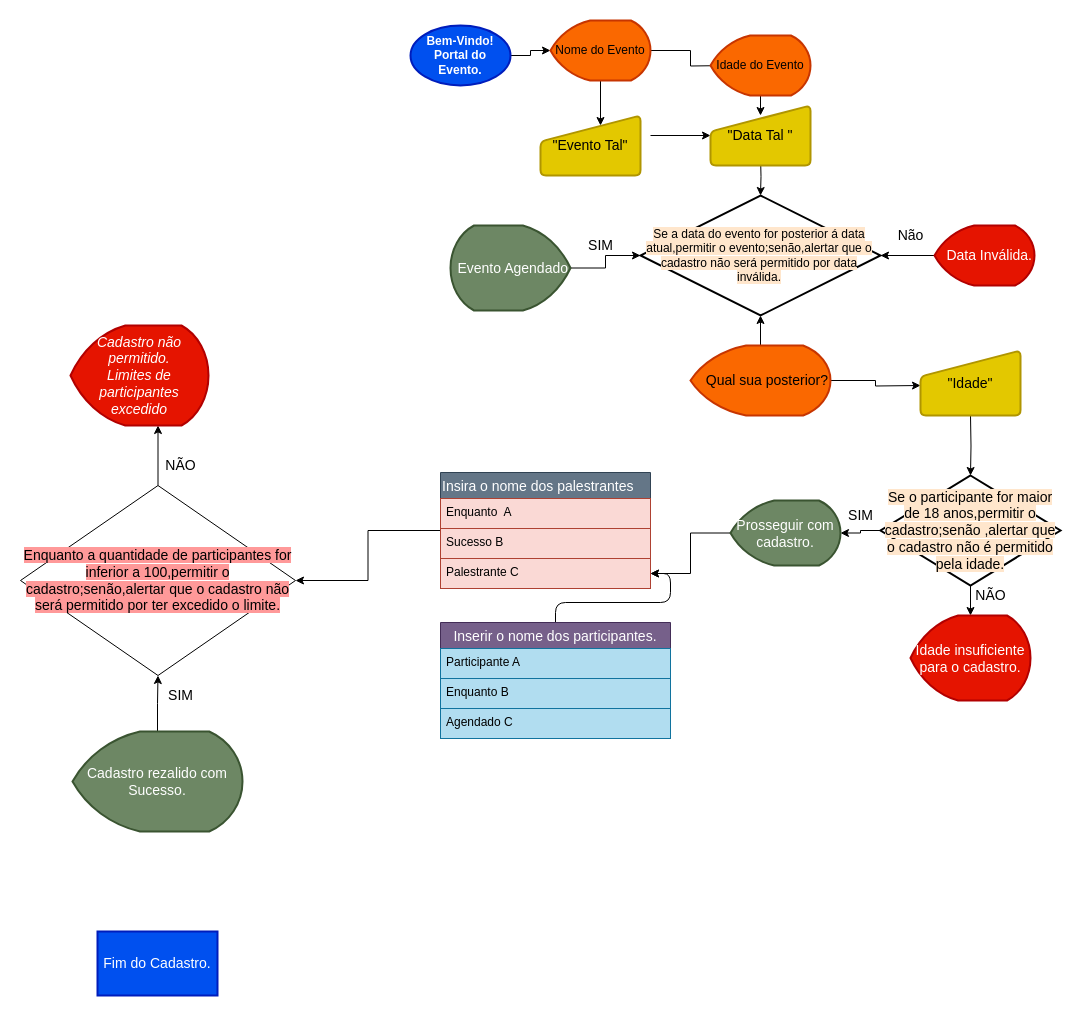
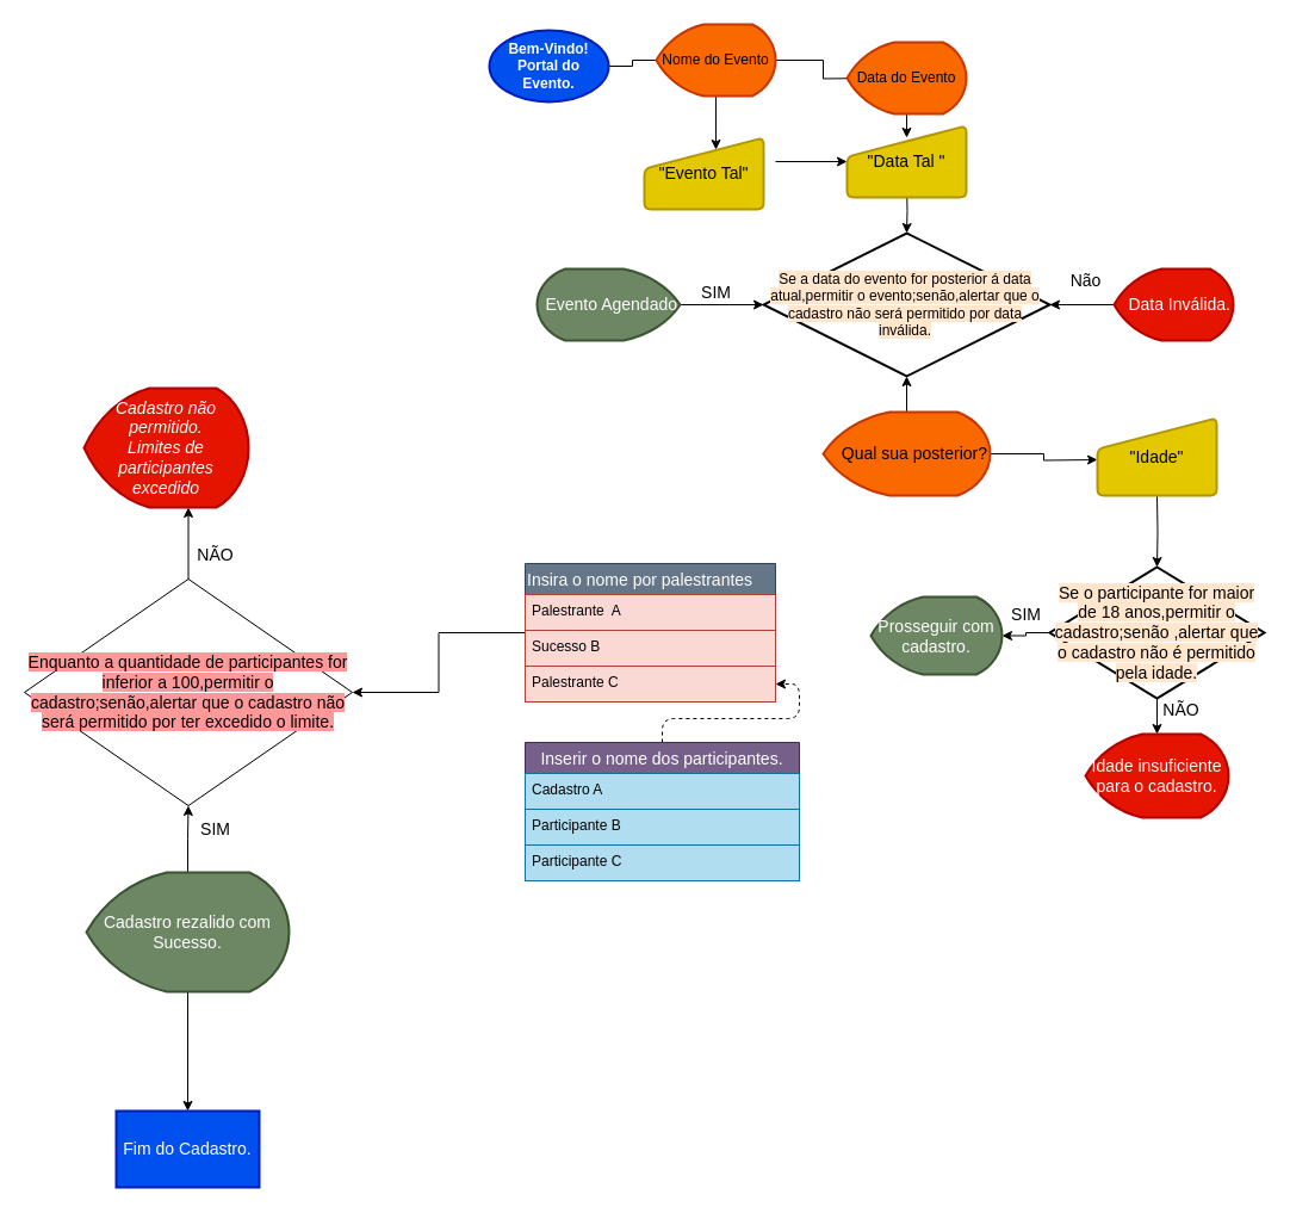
  <mxCell id="0" />
  <mxCell id="1" parent="0" />
- <mxCell id="2" value="" style="edgeStyle=orthogonalEdgeStyle;rounded=0;orthogonalLoop=1;jettySize=auto;html=1;" edge="1" parent="1" source="3" target="6"><mxGeometry relative="1" as="geometry" /></mxCell>
+ <mxCell id="2" value="" style="edgeStyle=orthogonalEdgeStyle;rounded=0;orthogonalLoop=1;jettySize=auto;html=1;endArrow=none;" edge="1" parent="1" source="3" target="6"><mxGeometry relative="1" as="geometry" /></mxCell>
  <mxCell id="3" value="Bem-Vindo!&lt;br&gt;Portal do Evento." style="strokeWidth=2;html=1;shape=mxgraph.flowchart.start_1;whiteSpace=wrap;fillColor=#0050ef;strokeColor=#001DBC;fontStyle=1;fontColor=#ffffff;" vertex="1" parent="1"><mxGeometry x="410" y="25" width="100" height="60" as="geometry" /></mxCell>
  <mxCell id="4" value="" style="edgeStyle=orthogonalEdgeStyle;rounded=0;orthogonalLoop=1;jettySize=auto;html=1;" edge="1" parent="1" source="6"><mxGeometry relative="1" as="geometry"><mxPoint x="730" y="65" as="targetPoint" /></mxGeometry></mxCell>
  <mxCell id="5" value="" style="edgeStyle=orthogonalEdgeStyle;rounded=0;orthogonalLoop=1;jettySize=auto;html=1;fontSize=14;fontColor=#000000;" edge="1" parent="1" source="6"><mxGeometry relative="1" as="geometry"><mxPoint x="600" y="125" as="targetPoint" /></mxGeometry></mxCell>
  <mxCell id="6" value="&lt;font style=&quot;vertical-align: inherit&quot;&gt;&lt;font style=&quot;vertical-align: inherit&quot;&gt;Nome do Evento&lt;/font&gt;&lt;/font&gt;" style="strokeWidth=2;html=1;shape=mxgraph.flowchart.display;whiteSpace=wrap;fillColor=#fa6800;strokeColor=#C73500;fontColor=#000000;" vertex="1" parent="1"><mxGeometry x="550" y="20" width="100" height="60" as="geometry" /></mxCell>
  <mxCell id="7" value="" style="edgeStyle=orthogonalEdgeStyle;rounded=0;orthogonalLoop=1;jettySize=auto;html=1;" edge="1" parent="1" source="8"><mxGeometry relative="1" as="geometry"><mxPoint x="760" y="115" as="targetPoint" /></mxGeometry></mxCell>
- <mxCell id="8" value="&lt;font style=&quot;vertical-align: inherit&quot;&gt;&lt;font style=&quot;vertical-align: inherit&quot;&gt;Idade do Evento&lt;/font&gt;&lt;/font&gt;" style="strokeWidth=2;html=1;shape=mxgraph.flowchart.display;whiteSpace=wrap;fillColor=#fa6800;strokeColor=#C73500;fontColor=#000000;" vertex="1" parent="1"><mxGeometry x="710" y="35" width="100" height="60" as="geometry" /></mxCell>
+ <mxCell id="8" value="&lt;font style=&quot;vertical-align: inherit&quot;&gt;&lt;font style=&quot;vertical-align: inherit&quot;&gt;Data do Evento&lt;/font&gt;&lt;/font&gt;" style="strokeWidth=2;html=1;shape=mxgraph.flowchart.display;whiteSpace=wrap;fillColor=#fa6800;strokeColor=#C73500;fontColor=#000000;" vertex="1" parent="1"><mxGeometry x="710" y="35" width="100" height="60" as="geometry" /></mxCell>
  <mxCell id="9" value="" style="edgeStyle=orthogonalEdgeStyle;rounded=0;orthogonalLoop=1;jettySize=auto;html=1;" edge="1" parent="1"><mxGeometry relative="1" as="geometry"><mxPoint x="650" y="135" as="sourcePoint" /><mxPoint x="710" y="135" as="targetPoint" /></mxGeometry></mxCell>
  <mxCell id="10" value="" style="edgeStyle=orthogonalEdgeStyle;rounded=0;orthogonalLoop=1;jettySize=auto;html=1;fontSize=14;fontColor=#000000;" edge="1" parent="1" target="11"><mxGeometry relative="1" as="geometry"><mxPoint x="760" y="155" as="sourcePoint" /></mxGeometry></mxCell>
  <mxCell id="11" value="&lt;div style=&quot;text-align: center&quot;&gt;&lt;span style=&quot;background-color: rgb(255 , 230 , 204)&quot;&gt;Se a data do evento for posterior á data atual,permitir o evento;senão,alertar que o cadastro não será permitido por data inválida.&lt;/span&gt;&lt;/div&gt;&lt;div&gt;&lt;/div&gt;" style="rhombus;whiteSpace=wrap;html=1;strokeWidth=2;align=right;" vertex="1" parent="1"><mxGeometry x="640" y="195" width="240" height="120" as="geometry" /></mxCell>
  <mxCell id="12" value="" style="edgeStyle=orthogonalEdgeStyle;rounded=0;orthogonalLoop=1;jettySize=auto;html=1;fontSize=14;fontColor=#000000;" edge="1" parent="1" source="13" target="11"><mxGeometry relative="1" as="geometry" /></mxCell>
  <mxCell id="13" value="Data Inválida." style="strokeWidth=2;html=1;shape=mxgraph.flowchart.display;whiteSpace=wrap;fontSize=14;fontColor=#ffffff;align=right;verticalAlign=middle;rotation=0;fillColor=#e51400;strokeColor=#B20000;" vertex="1" parent="1"><mxGeometry x="934" y="225" width="100" height="60" as="geometry" /></mxCell>
  <mxCell id="14" value="Não" style="text;html=1;align=center;verticalAlign=middle;resizable=0;points=[];autosize=1;strokeColor=none;fillColor=none;fontSize=14;fontColor=#000000;" vertex="1" parent="1"><mxGeometry x="890" y="225" width="40" height="20" as="geometry" /></mxCell>
  <mxCell id="15" value="" style="edgeStyle=orthogonalEdgeStyle;rounded=0;orthogonalLoop=1;jettySize=auto;html=1;fontSize=14;fontColor=#000000;" edge="1" parent="1" source="16" target="11"><mxGeometry relative="1" as="geometry" /></mxCell>
- <mxCell id="16" value="Evento Agendado" style="strokeWidth=2;html=1;shape=mxgraph.flowchart.display;whiteSpace=wrap;fontSize=14;align=right;verticalAlign=middle;direction=west;fillColor=#6d8764;strokeColor=#3A5431;fontColor=#ffffff;" vertex="1" parent="1"><mxGeometry x="450" y="225" width="120" height="85" as="geometry" /></mxCell>
+ <mxCell id="16" value="Evento Agendado" style="strokeWidth=2;html=1;shape=mxgraph.flowchart.display;whiteSpace=wrap;fontSize=14;align=right;verticalAlign=middle;direction=west;fillColor=#6d8764;strokeColor=#3A5431;fontColor=#ffffff;" vertex="1" parent="1"><mxGeometry x="450" y="225" width="120" height="60" as="geometry" /></mxCell>
  <mxCell id="17" value="SIM" style="text;html=1;align=center;verticalAlign=middle;resizable=0;points=[];autosize=1;strokeColor=none;fillColor=none;fontSize=14;fontColor=#000000;" vertex="1" parent="1"><mxGeometry x="580" y="235" width="40" height="20" as="geometry" /></mxCell>
  <mxCell id="18" value="" style="edgeStyle=orthogonalEdgeStyle;rounded=0;orthogonalLoop=1;jettySize=auto;html=1;fontSize=14;fontColor=#000000;" edge="1" parent="1" source="20" target="11"><mxGeometry relative="1" as="geometry" /></mxCell>
  <mxCell id="19" value="" style="edgeStyle=orthogonalEdgeStyle;rounded=0;orthogonalLoop=1;jettySize=auto;html=1;fontSize=14;fontColor=#000000;" edge="1" parent="1" source="20"><mxGeometry relative="1" as="geometry"><mxPoint x="920" y="385" as="targetPoint" /></mxGeometry></mxCell>
  <mxCell id="20" value="Qual sua posterior?" style="strokeWidth=2;html=1;shape=mxgraph.flowchart.display;whiteSpace=wrap;fontSize=14;align=right;verticalAlign=middle;fillColor=#fa6800;strokeColor=#C73500;fontColor=#000000;" vertex="1" parent="1"><mxGeometry x="690" y="345" width="140" height="70" as="geometry" /></mxCell>
  <mxCell id="21" value="" style="edgeStyle=orthogonalEdgeStyle;rounded=0;orthogonalLoop=1;jettySize=auto;html=1;fontSize=14;fontColor=#000000;" edge="1" parent="1" target="24"><mxGeometry relative="1" as="geometry"><mxPoint x="970" y="415" as="sourcePoint" /></mxGeometry></mxCell>
  <mxCell id="22" value="" style="edgeStyle=orthogonalEdgeStyle;rounded=0;orthogonalLoop=1;jettySize=auto;html=1;fontSize=14;fontColor=#000000;" edge="1" parent="1" source="24" target="25"><mxGeometry relative="1" as="geometry" /></mxCell>
  <mxCell id="23" value="" style="edgeStyle=orthogonalEdgeStyle;rounded=0;orthogonalLoop=1;jettySize=auto;html=1;fontSize=14;fontColor=#000000;" edge="1" parent="1" source="24" target="28"><mxGeometry relative="1" as="geometry" /></mxCell>
  <mxCell id="24" value="&lt;div&gt;&lt;span style=&quot;background-color: rgb(255 , 230 , 204)&quot;&gt;Se o participante for maior de 18 anos,permitir o cadastro;senão ,alertar que o cadastro não é permitido pela idade.&lt;/span&gt;&lt;/div&gt;" style="rhombus;whiteSpace=wrap;html=1;fontSize=14;strokeWidth=2;align=center;" vertex="1" parent="1"><mxGeometry x="880" y="475" width="180" height="110" as="geometry" /></mxCell>
- <mxCell id="25" value="Idade insuficiente para o cadastro." style="strokeWidth=2;html=1;shape=mxgraph.flowchart.display;whiteSpace=wrap;fontSize=14;fontColor=#ffffff;align=center;verticalAlign=middle;direction=east;fillColor=#e51400;strokeColor=#B20000;" vertex="1" parent="1"><mxGeometry x="910" y="615" width="120" height="85" as="geometry" /></mxCell>
+ <mxCell id="25" value="Idade insuficiente para o cadastro." style="strokeWidth=2;html=1;shape=mxgraph.flowchart.display;whiteSpace=wrap;fontSize=14;fontColor=#ffffff;align=center;verticalAlign=middle;direction=east;fillColor=#e51400;strokeColor=#B20000;" vertex="1" parent="1"><mxGeometry x="910" y="615" width="120" height="70" as="geometry" /></mxCell>
  <mxCell id="26" value="NÃO" style="text;html=1;align=center;verticalAlign=middle;resizable=0;points=[];autosize=1;strokeColor=none;fillColor=none;fontSize=14;fontColor=#000000;" vertex="1" parent="1"><mxGeometry x="965" y="585" width="50" height="20" as="geometry" /></mxCell>
- <mxCell id="27" value="" style="edgeStyle=orthogonalEdgeStyle;rounded=0;orthogonalLoop=1;jettySize=auto;html=1;fontSize=14;fontColor=#000000;" edge="1" parent="1" source="28" target="37"><mxGeometry relative="1" as="geometry" /></mxCell>
  <mxCell id="28" value="Prosseguir com cadastro." style="strokeWidth=2;html=1;shape=mxgraph.flowchart.display;whiteSpace=wrap;fontSize=14;fontColor=#ffffff;align=center;verticalAlign=middle;fillColor=#6d8764;strokeColor=#3A5431;" vertex="1" parent="1"><mxGeometry x="730" y="500" width="110" height="65" as="geometry" /></mxCell>
  <mxCell id="29" value="&quot;Evento Tal&quot;" style="html=1;strokeWidth=2;shape=manualInput;whiteSpace=wrap;rounded=1;size=26;arcSize=11;fontSize=14;fontColor=#000000;align=center;verticalAlign=middle;fillColor=#e3c800;strokeColor=#B09500;" vertex="1" parent="1"><mxGeometry x="540" y="115" width="100" height="60" as="geometry" /></mxCell>
  <mxCell id="30" value="&quot;Data Tal &quot;" style="html=1;strokeWidth=2;shape=manualInput;whiteSpace=wrap;rounded=1;size=26;arcSize=11;fontSize=14;fontColor=#000000;align=center;verticalAlign=middle;fillColor=#e3c800;strokeColor=#B09500;" vertex="1" parent="1"><mxGeometry x="710" y="105" width="100" height="60" as="geometry" /></mxCell>
  <mxCell id="31" value="&quot;Idade&quot;" style="html=1;strokeWidth=2;shape=manualInput;whiteSpace=wrap;rounded=1;size=26;arcSize=11;fontSize=14;fontColor=#000000;align=center;verticalAlign=middle;fillColor=#e3c800;strokeColor=#B09500;" vertex="1" parent="1"><mxGeometry x="920" y="350" width="100" height="65" as="geometry" /></mxCell>
  <mxCell id="32" value="SIM" style="text;html=1;align=center;verticalAlign=middle;resizable=0;points=[];autosize=1;strokeColor=none;fillColor=none;fontSize=14;fontColor=#000000;" vertex="1" parent="1"><mxGeometry x="840" y="505" width="40" height="20" as="geometry" /></mxCell>
  <mxCell id="33" value="" style="edgeStyle=orthogonalEdgeStyle;rounded=0;orthogonalLoop=1;jettySize=auto;html=1;fontSize=14;fontColor=#000000;" edge="1" parent="1" source="34" target="44"><mxGeometry relative="1" as="geometry" /></mxCell>
- <mxCell id="34" value="Insira o nome dos palestrantes " style="swimlane;fontStyle=0;childLayout=stackLayout;horizontal=1;startSize=26;horizontalStack=0;resizeParent=1;resizeParentMax=0;resizeLast=0;collapsible=1;marginBottom=0;align=left;fontSize=14;fontColor=#ffffff;fillColor=#647687;strokeColor=#314354;" vertex="1" parent="1"><mxGeometry x="440" y="472" width="210" height="116" as="geometry" /></mxCell>
- <mxCell id="35" value="Enquanto  A" style="text;strokeColor=#ae4132;fillColor=#fad9d5;spacingLeft=4;spacingRight=4;overflow=hidden;rotatable=0;points=[[0,0.5],[1,0.5]];portConstraint=eastwest;fontSize=12;" vertex="1" parent="34"><mxGeometry y="26" width="210" height="30" as="geometry" /></mxCell>
+ <mxCell id="34" value="Insira o nome por palestrantes " style="swimlane;fontStyle=0;childLayout=stackLayout;horizontal=1;startSize=26;horizontalStack=0;resizeParent=1;resizeParentMax=0;resizeLast=0;collapsible=1;marginBottom=0;align=left;fontSize=14;fontColor=#ffffff;fillColor=#647687;strokeColor=#314354;" vertex="1" parent="1"><mxGeometry x="440" y="472" width="210" height="116" as="geometry" /></mxCell>
+ <mxCell id="35" value="Palestrante  A" style="text;strokeColor=#ae4132;fillColor=#fad9d5;spacingLeft=4;spacingRight=4;overflow=hidden;rotatable=0;points=[[0,0.5],[1,0.5]];portConstraint=eastwest;fontSize=12;" vertex="1" parent="34"><mxGeometry y="26" width="210" height="30" as="geometry" /></mxCell>
  <mxCell id="36" value="Sucesso B" style="text;strokeColor=#ae4132;fillColor=#fad9d5;spacingLeft=4;spacingRight=4;overflow=hidden;rotatable=0;points=[[0,0.5],[1,0.5]];portConstraint=eastwest;fontSize=12;" vertex="1" parent="34"><mxGeometry y="56" width="210" height="30" as="geometry" /></mxCell>
  <mxCell id="37" value="Palestrante C" style="text;strokeColor=#ae4132;fillColor=#fad9d5;spacingLeft=4;spacingRight=4;overflow=hidden;rotatable=0;points=[[0,0.5],[1,0.5]];portConstraint=eastwest;fontSize=12;" vertex="1" parent="34"><mxGeometry y="86" width="210" height="30" as="geometry" /></mxCell>
- <mxCell id="38" value="" style="edgeStyle=orthogonalEdgeStyle;rounded=1;orthogonalLoop=1;jettySize=auto;html=1;fontSize=14;fontColor=#000000;" edge="1" parent="1" source="39" target="37"><mxGeometry relative="1" as="geometry" /></mxCell>
+ <mxCell id="38" value="" style="edgeStyle=orthogonalEdgeStyle;rounded=1;orthogonalLoop=1;jettySize=auto;html=1;fontSize=14;fontColor=#000000;dashed=1;" edge="1" parent="1" source="39" target="37"><mxGeometry relative="1" as="geometry" /></mxCell>
  <mxCell id="39" value="Inserir o nome dos participantes." style="swimlane;fontStyle=0;childLayout=stackLayout;horizontal=1;startSize=26;horizontalStack=0;resizeParent=1;resizeParentMax=0;resizeLast=0;collapsible=1;marginBottom=0;align=center;fontSize=14;fontColor=#ffffff;fillColor=#76608a;strokeColor=#432D57;" vertex="1" parent="1"><mxGeometry x="440" y="622" width="230" height="116" as="geometry" /></mxCell>
- <mxCell id="40" value="Participante A" style="text;strokeColor=#10739e;fillColor=#b1ddf0;spacingLeft=4;spacingRight=4;overflow=hidden;rotatable=0;points=[[0,0.5],[1,0.5]];portConstraint=eastwest;fontSize=12;" vertex="1" parent="39"><mxGeometry y="26" width="230" height="30" as="geometry" /></mxCell>
- <mxCell id="41" value="Enquanto B" style="text;strokeColor=#10739e;fillColor=#b1ddf0;spacingLeft=4;spacingRight=4;overflow=hidden;rotatable=0;points=[[0,0.5],[1,0.5]];portConstraint=eastwest;fontSize=12;" vertex="1" parent="39"><mxGeometry y="56" width="230" height="30" as="geometry" /></mxCell>
- <mxCell id="42" value="Agendado C" style="text;strokeColor=#10739e;fillColor=#b1ddf0;spacingLeft=4;spacingRight=4;overflow=hidden;rotatable=0;points=[[0,0.5],[1,0.5]];portConstraint=eastwest;fontSize=12;" vertex="1" parent="39"><mxGeometry y="86" width="230" height="30" as="geometry" /></mxCell>
+ <mxCell id="40" value="Cadastro A" style="text;strokeColor=#10739e;fillColor=#b1ddf0;spacingLeft=4;spacingRight=4;overflow=hidden;rotatable=0;points=[[0,0.5],[1,0.5]];portConstraint=eastwest;fontSize=12;" vertex="1" parent="39"><mxGeometry y="26" width="230" height="30" as="geometry" /></mxCell>
+ <mxCell id="41" value="Participante B" style="text;strokeColor=#10739e;fillColor=#b1ddf0;spacingLeft=4;spacingRight=4;overflow=hidden;rotatable=0;points=[[0,0.5],[1,0.5]];portConstraint=eastwest;fontSize=12;" vertex="1" parent="39"><mxGeometry y="56" width="230" height="30" as="geometry" /></mxCell>
+ <mxCell id="42" value="Participante C" style="text;strokeColor=#10739e;fillColor=#b1ddf0;spacingLeft=4;spacingRight=4;overflow=hidden;rotatable=0;points=[[0,0.5],[1,0.5]];portConstraint=eastwest;fontSize=12;" vertex="1" parent="39"><mxGeometry y="86" width="230" height="30" as="geometry" /></mxCell>
  <mxCell id="43" value="" style="edgeStyle=orthogonalEdgeStyle;rounded=0;orthogonalLoop=1;jettySize=auto;html=1;fontSize=14;fontColor=#000000;" edge="1" parent="1" source="44" target="45"><mxGeometry relative="1" as="geometry"><mxPoint x="158" y="395" as="targetPoint" /><Array as="points"><mxPoint x="158" y="415" /><mxPoint x="158" y="415" /></Array></mxGeometry></mxCell>
  <mxCell id="44" value="&lt;div&gt;&lt;span style=&quot;background-color: rgb(255 , 153 , 153)&quot;&gt;Enquanto a quantidade de participantes for inferior a 100,permitir o cadastro;senão,alertar que o cadastro não será permitido por ter excedido o limite.&lt;/span&gt;&lt;/div&gt;" style="rhombus;whiteSpace=wrap;html=1;fontSize=14;fontStyle=0;align=center;startSize=26;" vertex="1" parent="1"><mxGeometry x="20" y="485" width="275" height="190" as="geometry" /></mxCell>
  <mxCell id="45" value="&lt;div&gt;&lt;span&gt;&lt;i&gt;Cadastro não permitido.&lt;/i&gt;&lt;/span&gt;&lt;/div&gt;&lt;div&gt;&lt;span&gt;&lt;i&gt;Limites de participantes excedido&lt;/i&gt;&lt;/span&gt;&lt;/div&gt;" style="strokeWidth=2;html=1;shape=mxgraph.flowchart.display;whiteSpace=wrap;fontSize=14;fontColor=#ffffff;align=center;verticalAlign=middle;fillColor=#e51400;strokeColor=#B20000;" vertex="1" parent="1"><mxGeometry x="70" y="325" width="138" height="100" as="geometry" /></mxCell>
  <mxCell id="46" value="NÃO" style="text;html=1;align=center;verticalAlign=middle;resizable=0;points=[];autosize=1;strokeColor=none;fillColor=none;fontSize=14;fontColor=#000000;" vertex="1" parent="1"><mxGeometry x="155" y="455" width="50" height="20" as="geometry" /></mxCell>
  <mxCell id="47" value="" style="edgeStyle=orthogonalEdgeStyle;rounded=0;orthogonalLoop=1;jettySize=auto;html=1;fontSize=14;fontColor=#000000;" edge="1" parent="1" source="49" target="44"><mxGeometry relative="1" as="geometry" /></mxCell>
+ <mxCell id="48" value="" style="edgeStyle=orthogonalEdgeStyle;rounded=0;orthogonalLoop=1;jettySize=auto;html=1;fontSize=14;fontColor=#000000;" edge="1" parent="1" source="49" target="51"><mxGeometry relative="1" as="geometry" /></mxCell>
  <mxCell id="49" value="Cadastro rezalido com Sucesso." style="strokeWidth=2;html=1;shape=mxgraph.flowchart.display;whiteSpace=wrap;fontSize=14;fontColor=#ffffff;align=center;verticalAlign=middle;fillColor=#6d8764;strokeColor=#3A5431;" vertex="1" parent="1"><mxGeometry x="72" y="731" width="170" height="100" as="geometry" /></mxCell>
  <mxCell id="50" value="SIM" style="text;html=1;align=center;verticalAlign=middle;resizable=0;points=[];autosize=1;strokeColor=none;fillColor=none;fontSize=14;fontColor=#000000;" vertex="1" parent="1"><mxGeometry x="160" y="685" width="40" height="20" as="geometry" /></mxCell>
  <mxCell id="51" value="Fim do Cadastro.&lt;br&gt;" style="whiteSpace=wrap;html=1;fontSize=14;strokeWidth=2;fillColor=#0050ef;strokeColor=#001DBC;fontColor=#ffffff;rounded=0;" vertex="1" parent="1"><mxGeometry x="97" y="931" width="120" height="64" as="geometry" /></mxCell>
